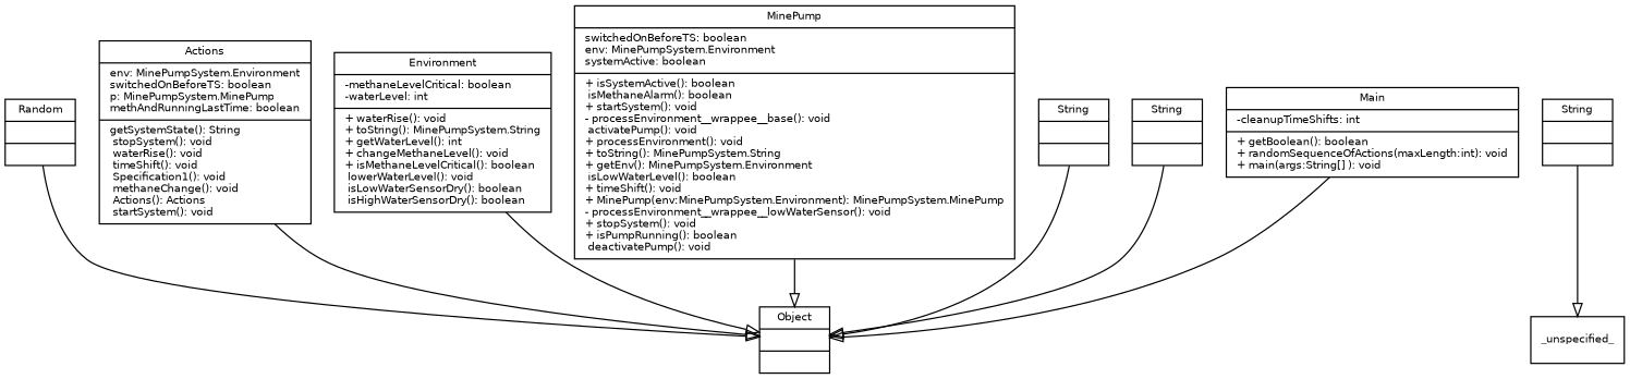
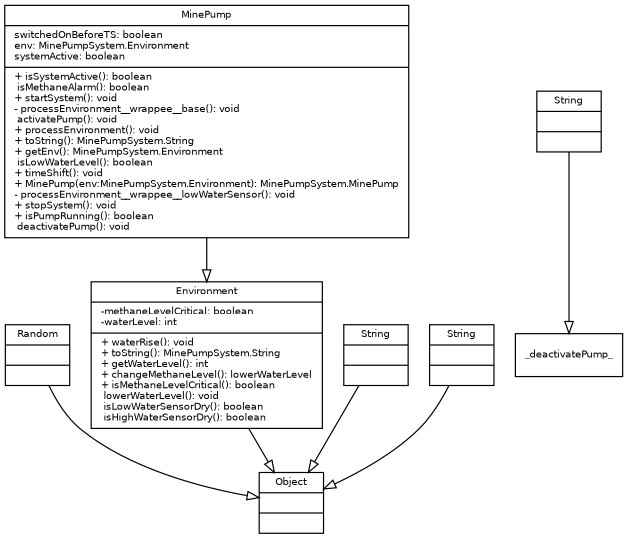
  digraph {
    fontname="Bitstream Vera Sans"
    fontsize=8
    node [fontname="Bitstream Vera Sans" fontsize=8 shape=record]
    edge [arrowhead=empty arrowtail=none fontname="Bitstream Vera Sans" fontsize=8 style=solid]
    n1 [label="{Random||}"]
    n2 [label="{Object||}"]
-   n3 [label="{Actions|env: MinePumpSystem.Environment\lswitchedOnBeforeTS: boolean\lp: MinePumpSystem.MinePump\lmethAndRunningLastTime: boolean\l| getSystemState(): String\l stopSystem(): void\l waterRise(): void\l timeShift(): void\l Specification1(): void\l methaneChange(): void\l Actions(): Actions\l startSystem(): void\l}"]
-   n4 [label="{Environment|-methaneLevelCritical: boolean\l-waterLevel: int\l|+ waterRise(): void\l+ toString(): MinePumpSystem.String\l+ getWaterLevel(): int\l+ changeMethaneLevel(): void\l+ isMethaneLevelCritical(): boolean\l lowerWaterLevel(): void\l isLowWaterSensorDry(): boolean\l isHighWaterSensorDry(): boolean\l}"]
+   n4 [label="{Environment|-methaneLevelCritical: boolean\l-waterLevel: int\l|+ waterRise(): void\l+ toString(): MinePumpSystem.String\l+ getWaterLevel(): int\l+ changeMethaneLevel(): lowerWaterLevel\l+ isMethaneLevelCritical(): boolean\l lowerWaterLevel(): void\l isLowWaterSensorDry(): boolean\l isHighWaterSensorDry(): boolean\l}"]
    n5 [label="{MinePump|switchedOnBeforeTS: boolean\lenv: MinePumpSystem.Environment\lsystemActive: boolean\l|+ isSystemActive(): boolean\l isMethaneAlarm(): boolean\l+ startSystem(): void\l- processEnvironment__wrappee__base(): void\l activatePump(): void\l+ processEnvironment(): void\l+ toString(): MinePumpSystem.String\l+ getEnv(): MinePumpSystem.Environment\l isLowWaterLevel(): boolean\l+ timeShift(): void\l+ MinePump(env:MinePumpSystem.Environment): MinePumpSystem.MinePump\l- processEnvironment__wrappee__lowWaterSensor(): void\l+ stopSystem(): void\l+ isPumpRunning(): boolean\l deactivatePump(): void\l}"]
    n6 [label="{String||}"]
-   _unspecified_
+   _unspecified_ [label=_deactivatePump_]
    n8 [label="{String||}"]
    n9 [label="{String||}"]
-   n10 [label="{Main|-cleanupTimeShifts: int\l|+ getBoolean(): boolean\l+ randomSequenceOfActions(maxLength:int): void\l+ main(args:String[] ): void\l}"]
    n1 -> n2
-   n3 -> n2
    n4 -> n2
-   n5 -> n2
+   n5 -> n4
    n6 -> _unspecified_
    n8 -> n2
    n9 -> n2
-   n10 -> n2
  }
